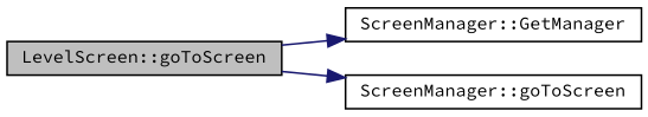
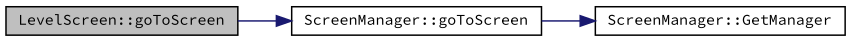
  digraph {
    fontname="Source Code Pro"
    rankdir=LR
    node [color=black fillcolor=white fontname="Source Code Pro" fontsize=10 shape=record style=filled]
    edge [color=midnightblue fontname="Source Code Pro" fontsize=10 labelfontname=Helvetica labelfontsize=10 style=solid]
    n1 [fillcolor=grey75 fontcolor=black height=0.2 label="LevelScreen::goToScreen" width=0.4]
    n2 [height=0.2 label="ScreenManager::GetManager" width=0.4]
    n3 [height=0.2 label="ScreenManager::goToScreen" width=0.4]
-   n1 -> n2
+   n3 -> n2
    n1 -> n3
  }
